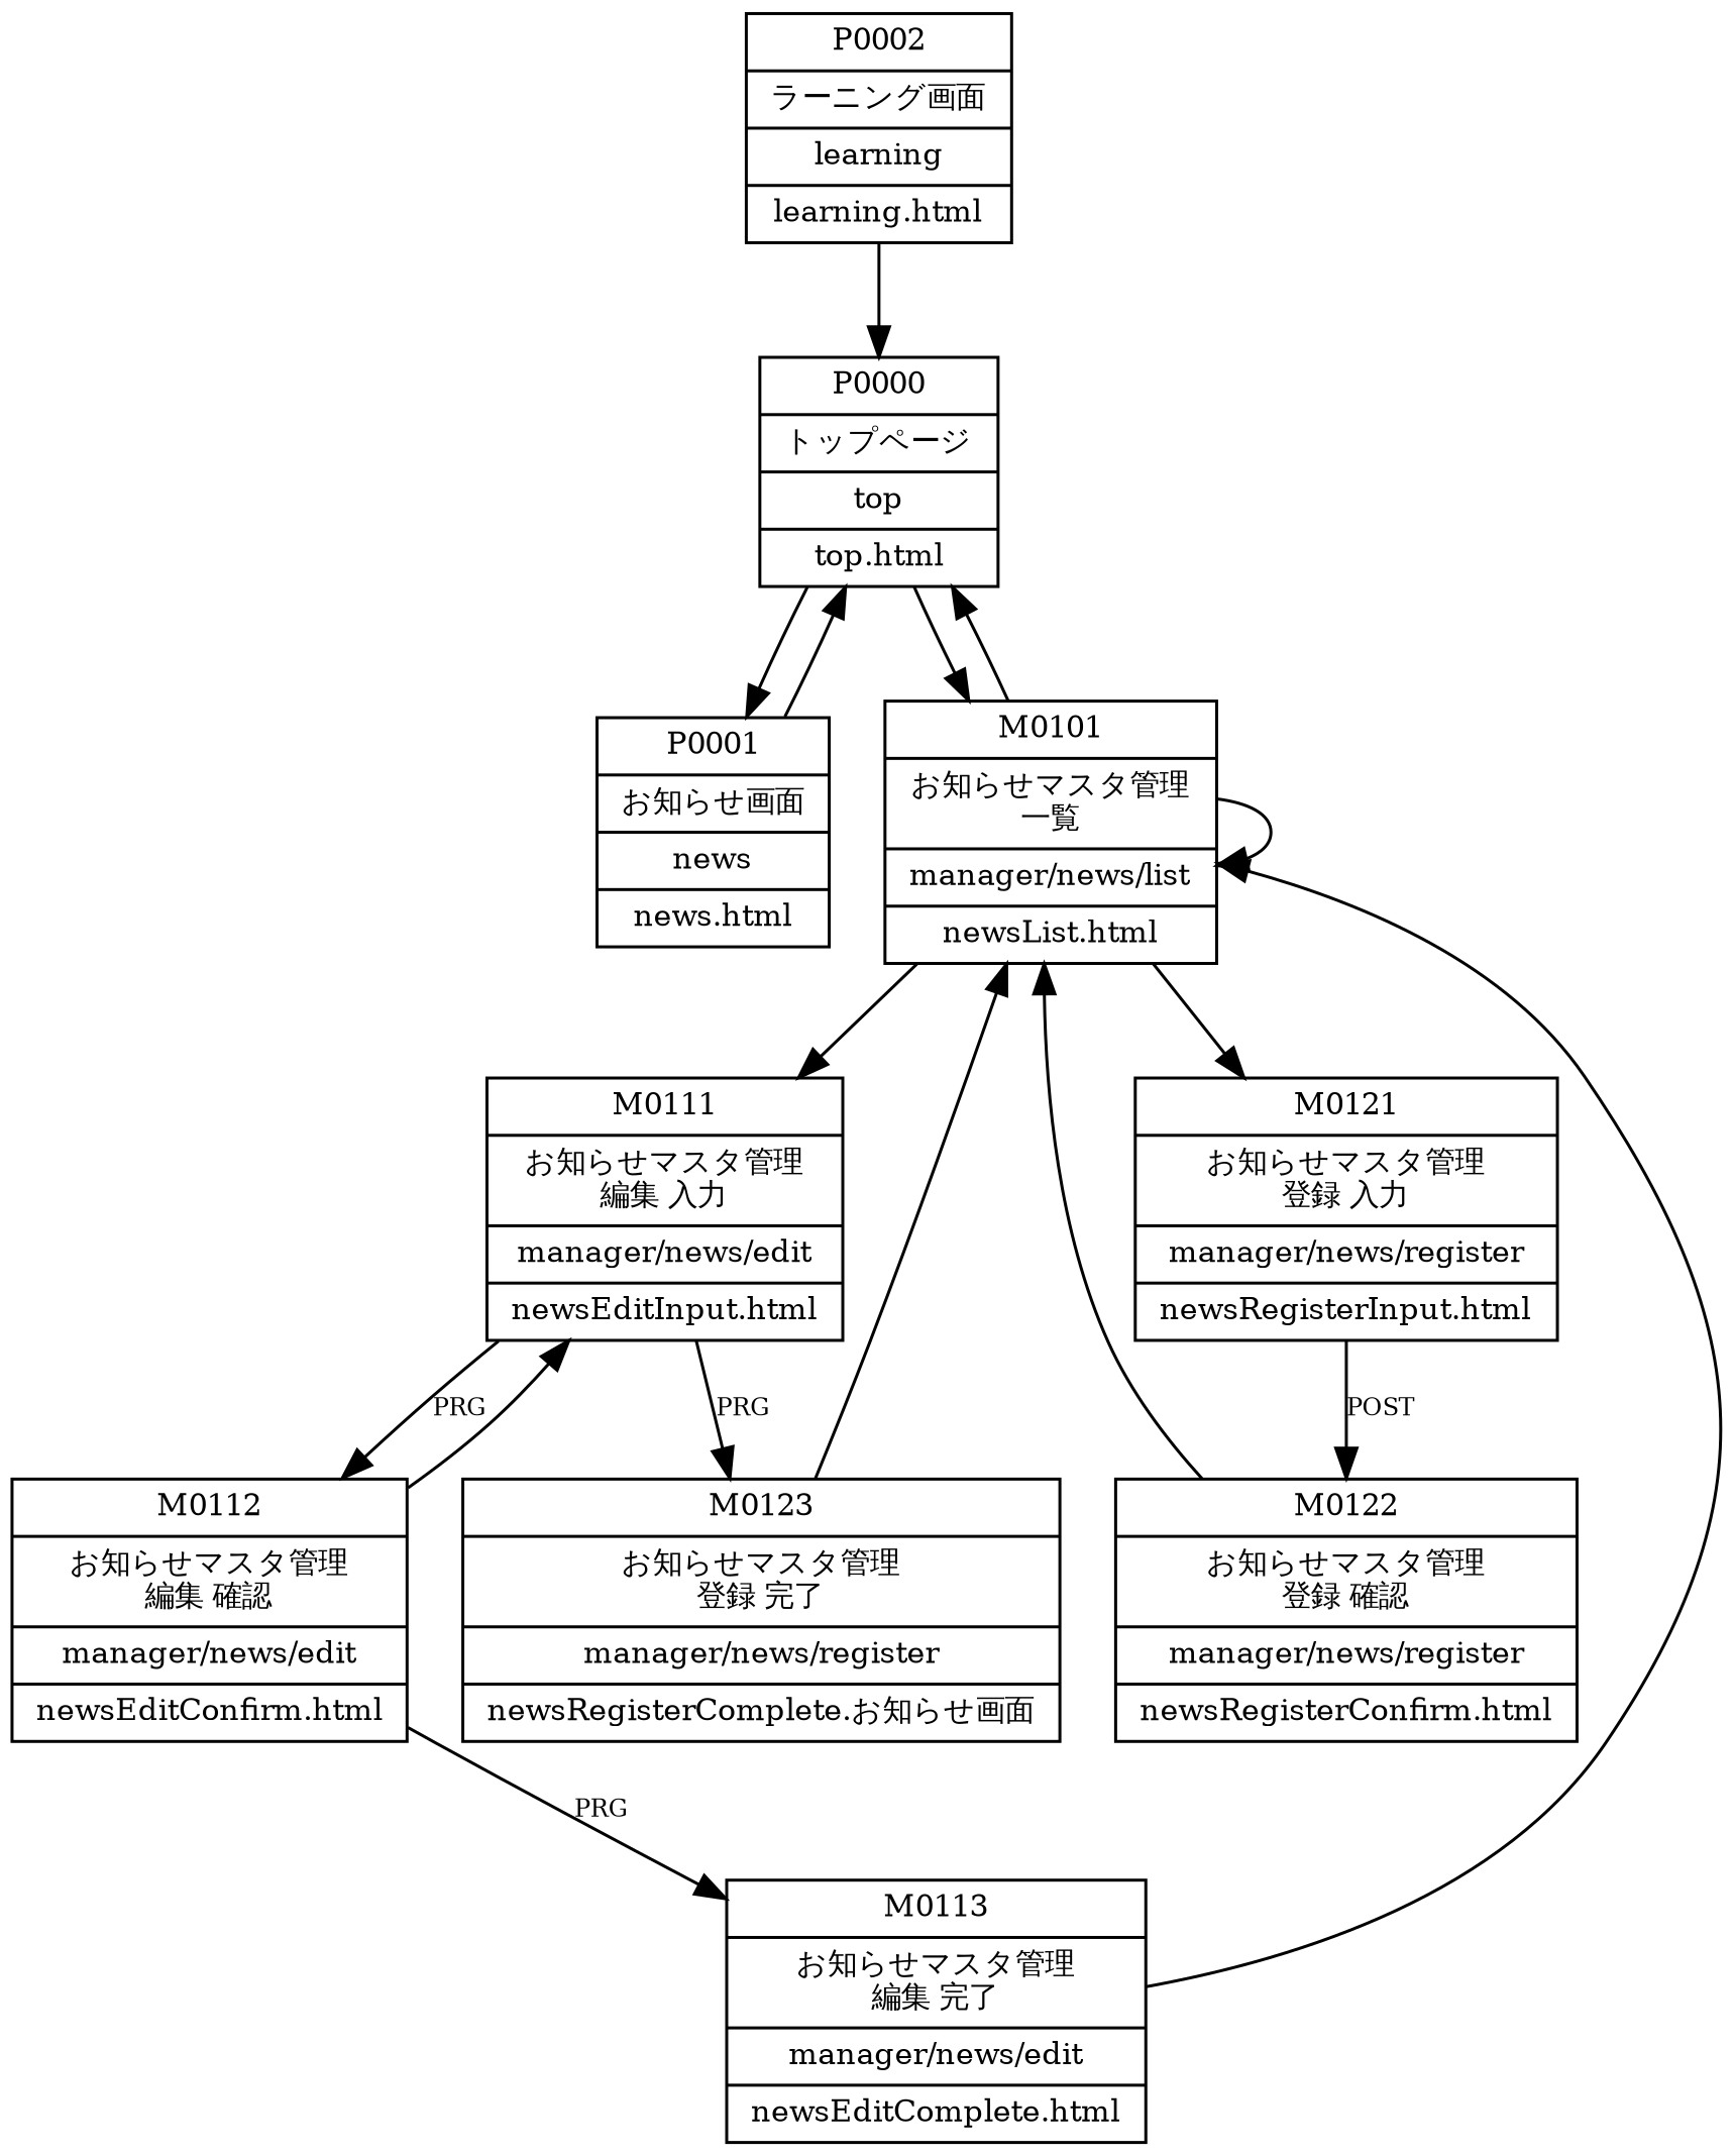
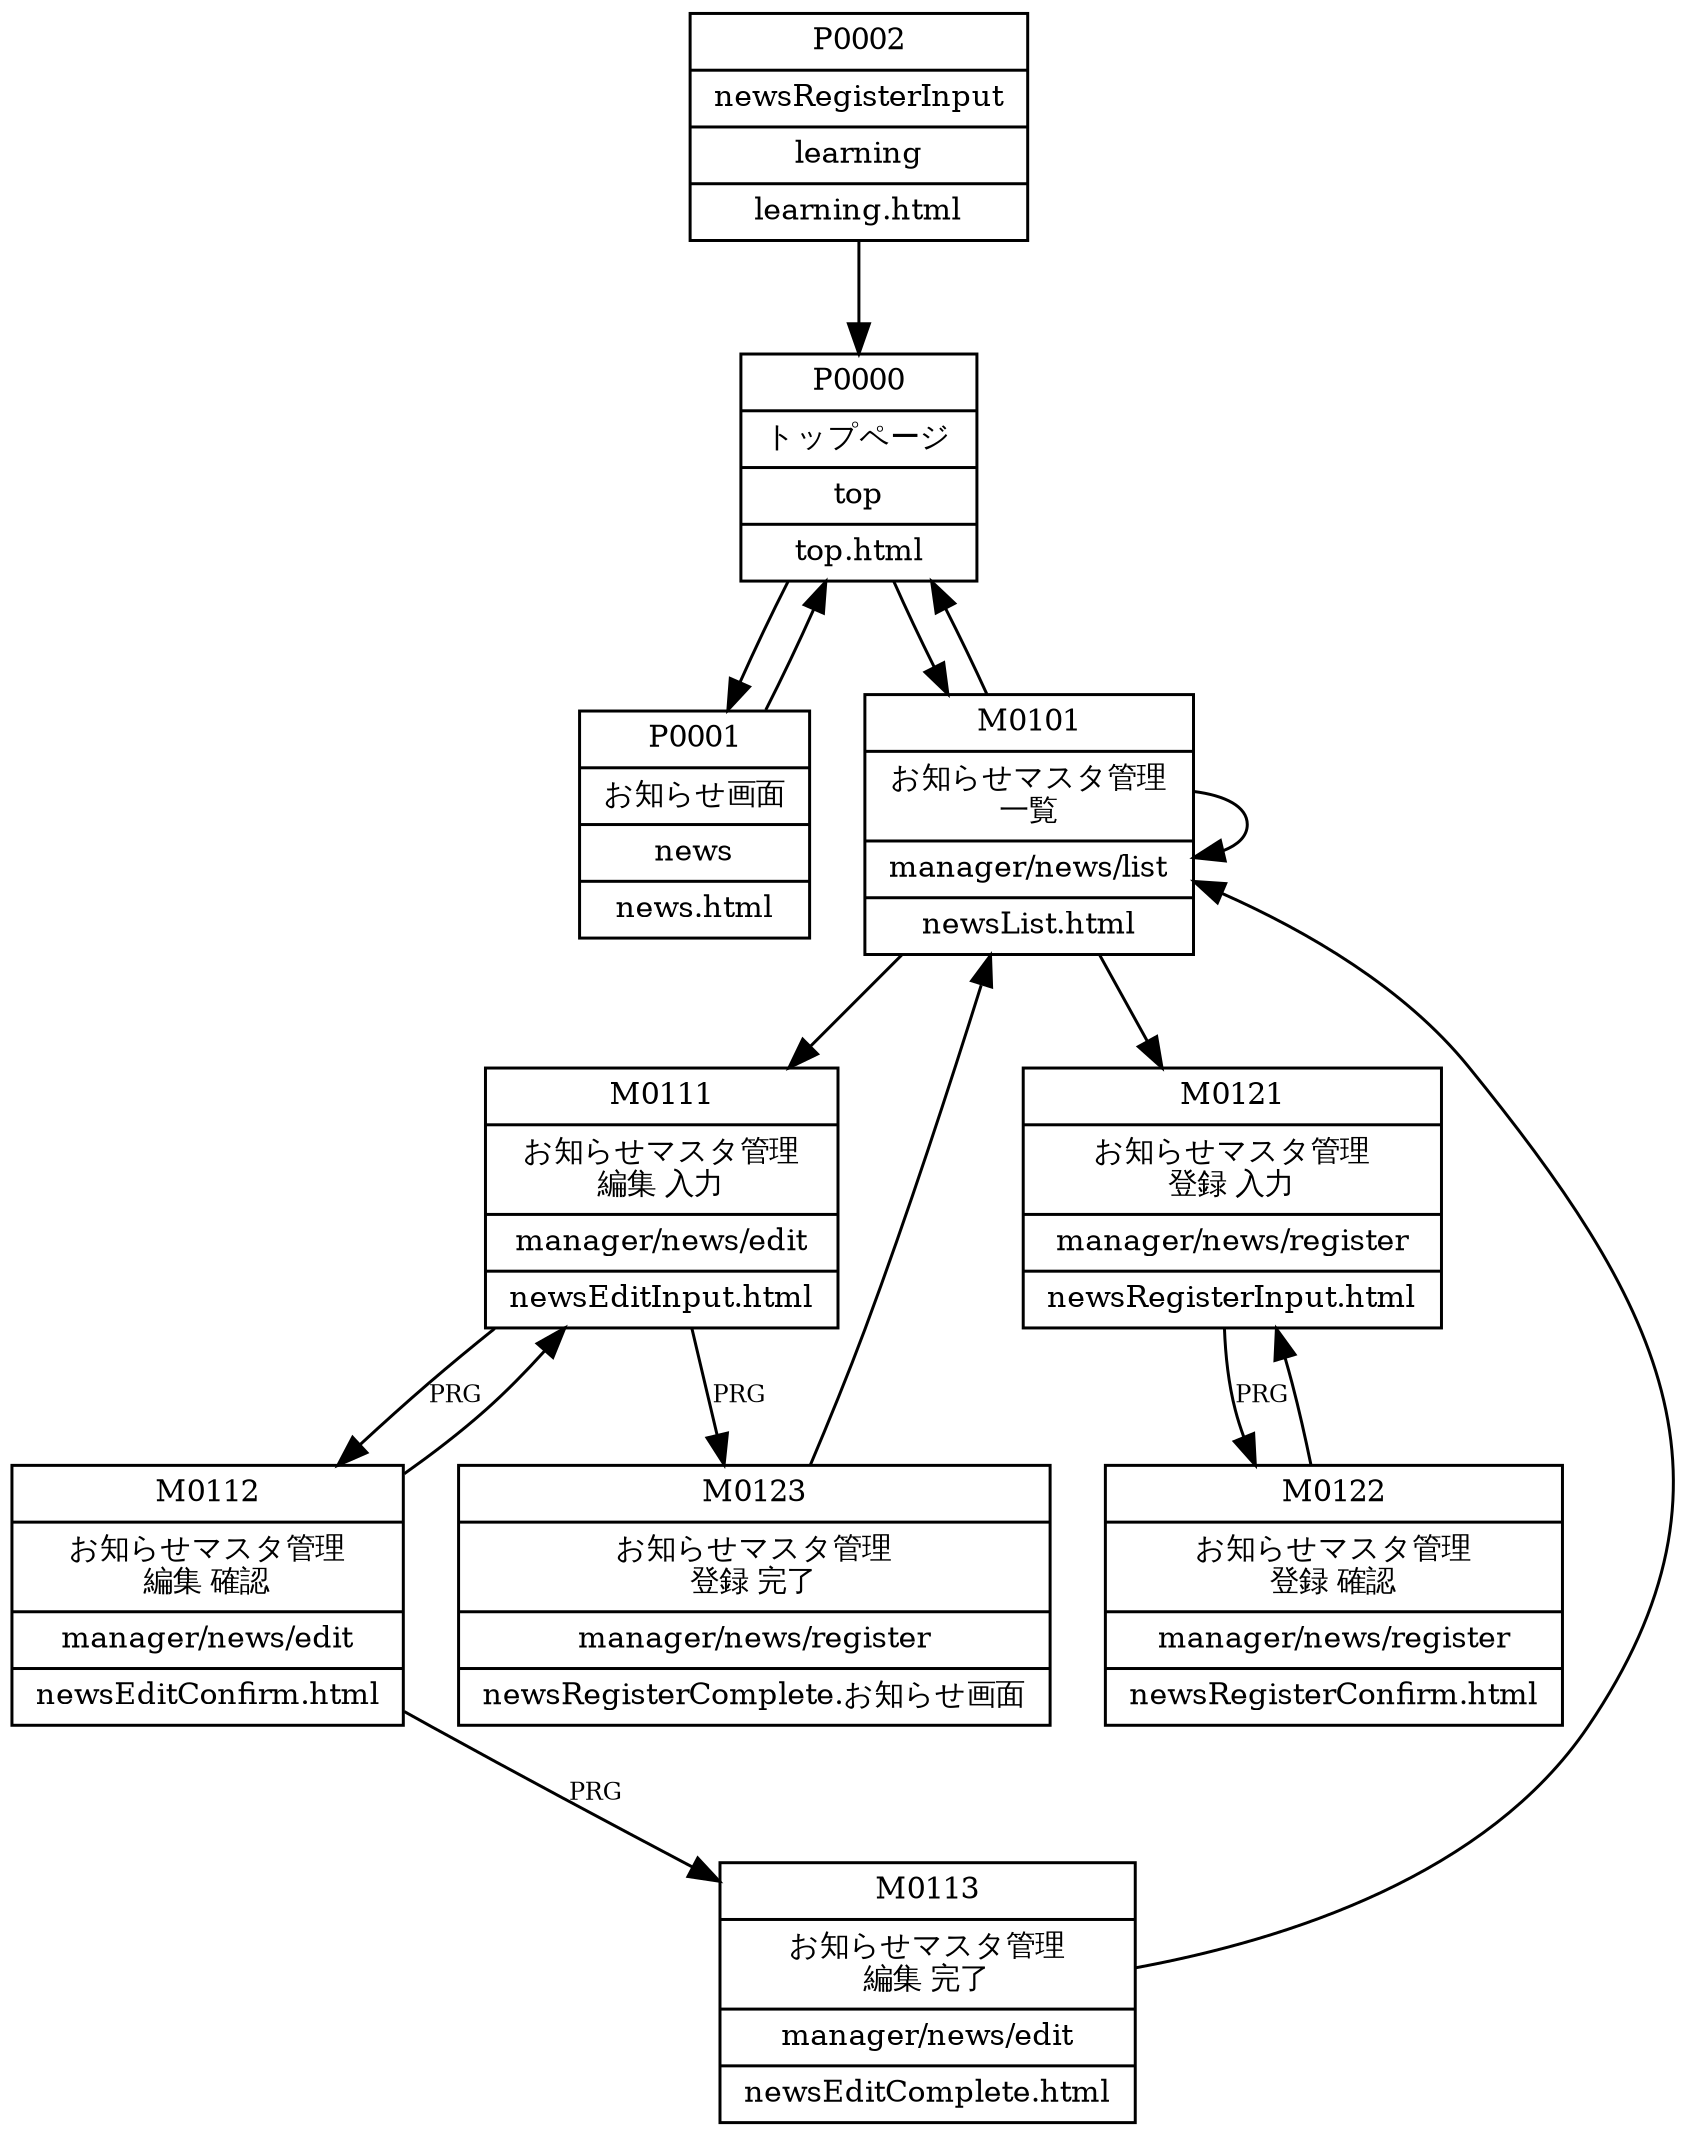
  digraph {
    node [fontsize=10 shape=record]
    edge [fontsize=8]
    n1 [height=.1 label="{<id>P0000 |<title>トップページ |<folder>top|<file>top.html}"]
    n2 [height=.1 label="{<id>P0001 |<title>お知らせ画面 |<folder>news |<file>news.html}"]
    n3 [height=.1 label="{<id>M0101 |<title>お知らせマスタ管理\n一覧 |<folder>manager/news/list|<file>newsList.html}"]
-   n4 [height=.1 label="{<id>P0002 |<title>ラーニング画面|<folder>learning |<file>learning.html}"]
+   n4 [height=.1 label="{<id>P0002 |<title>newsRegisterInput|<folder>learning |<file>learning.html}"]
    n5 [height=.1 label="{<id>M0111 |<title>お知らせマスタ管理\n編集 入力 |<folder>manager/news/edit|<file>newsEditInput.html}"]
    n6 [height=.1 label="{<id>M0121 |<title>お知らせマスタ管理\n登録 入力 |<folder>manager/news/register|<file>newsRegisterInput.html}"]
    n7 [height=.1 label="{<id>M0112 |<title>お知らせマスタ管理\n編集 確認 |<folder>manager/news/edit|<file>newsEditConfirm.html}"]
    n8 [height=.1 label="{<id>M0123 |<title>お知らせマスタ管理\n登録 完了 |<folder>manager/news/register|<file>newsRegisterComplete.お知らせ画面}"]
    n9 [height=.1 label="{<id>M0122 |<title>お知らせマスタ管理\n登録 確認 |<folder>manager/news/register|<file>newsRegisterConfirm.html}"]
    n10 [height=.1 label="{<id>M0113 |<title>お知らせマスタ管理\n編集 完了 |<folder>manager/news/edit|<file>newsEditComplete.html}"]
    n1 -> n2
    n1 -> n3
    n2 -> n1
    n3 -> n1
    n3 -> n3
    n3 -> n5
    n3 -> n6
    n4 -> n1
    n5 -> n7 [label=PRG]
    n5 -> n8 [label=PRG]
-   n6 -> n9 [label=POST]
+   n6 -> n9 [label=PRG]
    n7 -> n5
    n7 -> n10 [label=PRG]
    n8 -> n3
-   n9 -> n3
+   n9 -> n6
    n10 -> n3
  }
